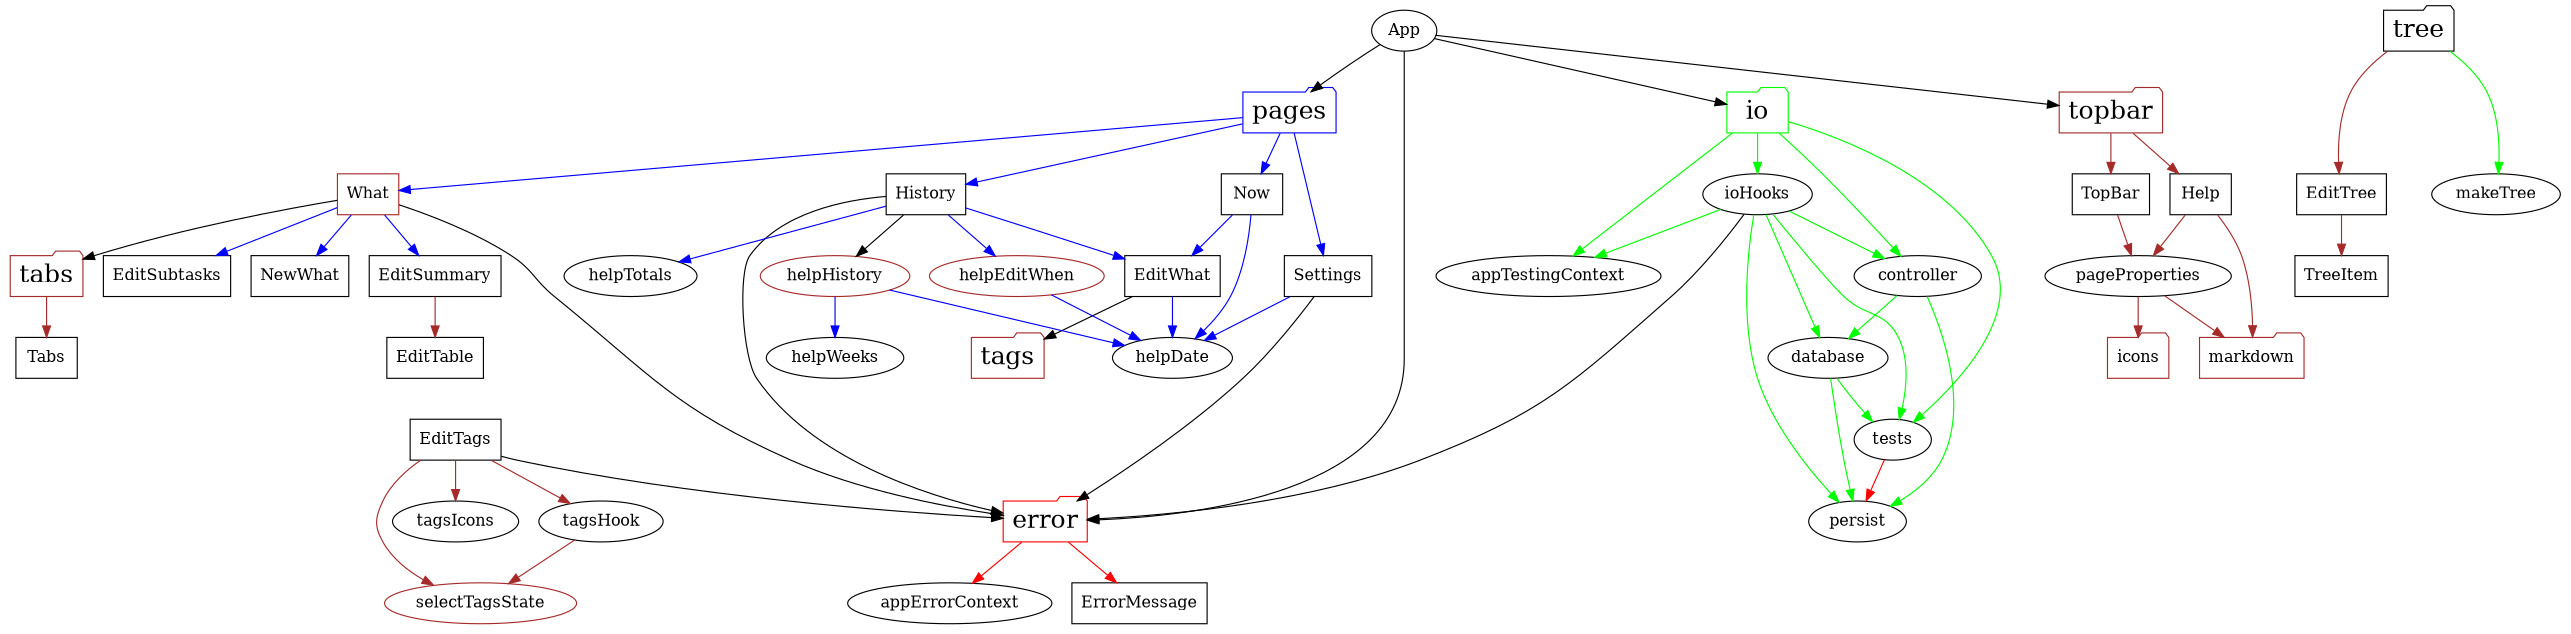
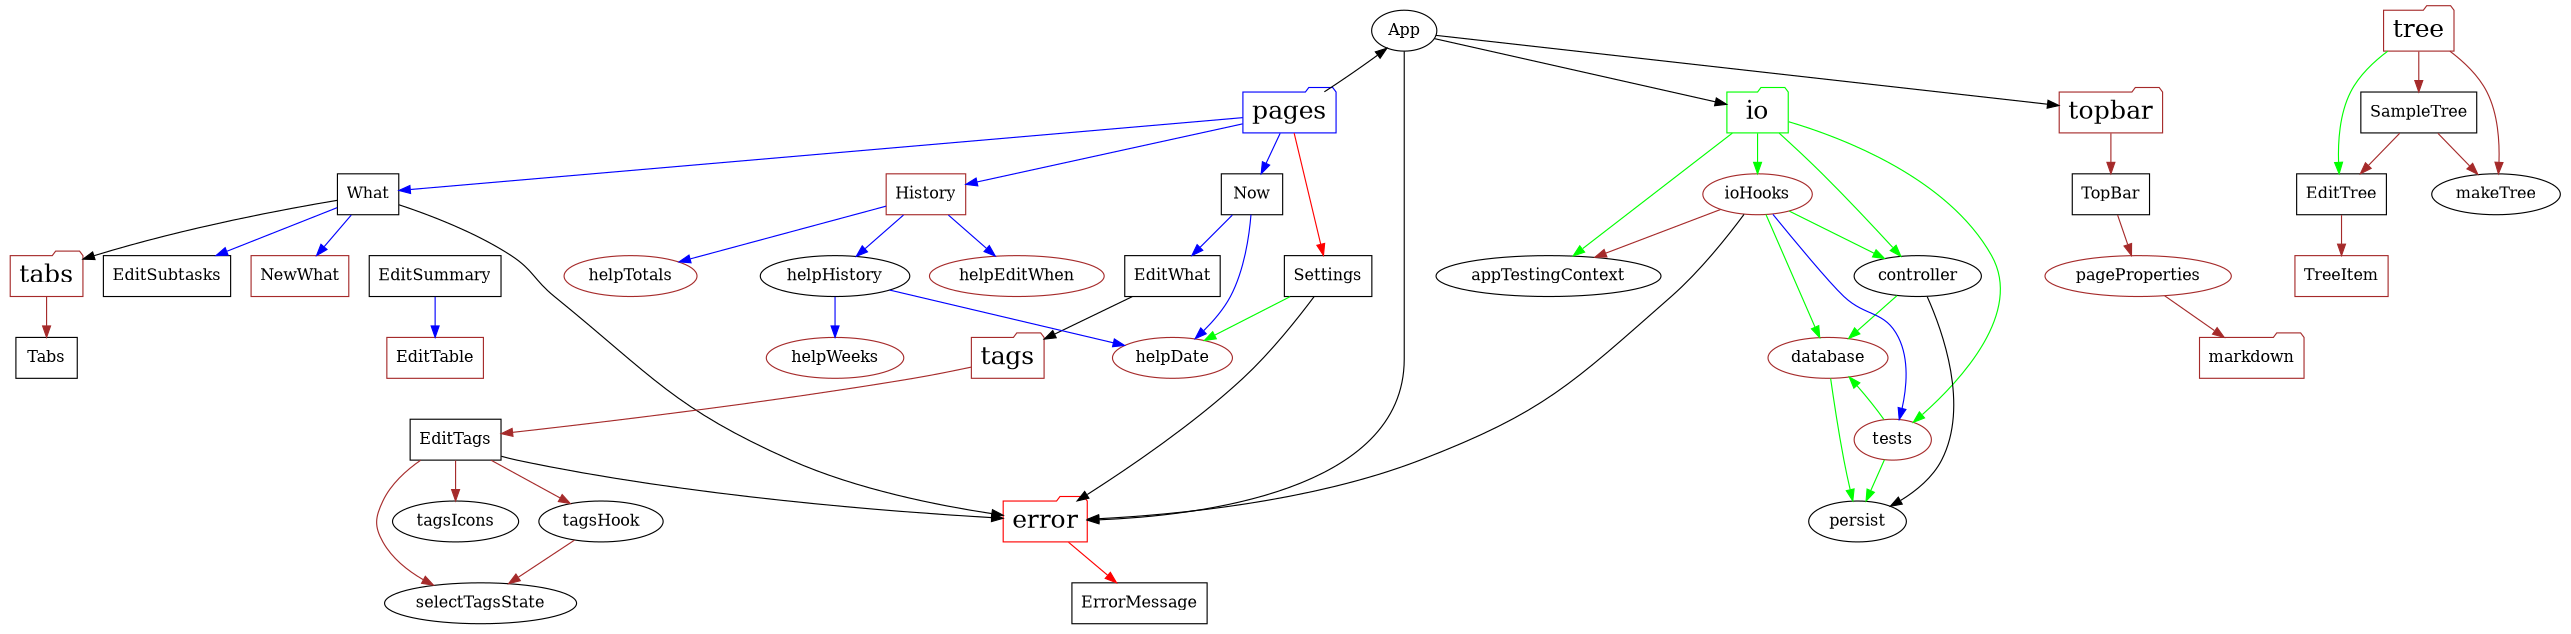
  digraph {
    edge [color=blue]
    error [color=red fontsize="22pt" shape=folder]
    ErrorMessage [shape=rect]
-   appErrorContext
    App
    io [color=green fontsize="22pt" shape=folder]
    pages [color=blue fontsize="22pt" shape=folder]
    topbar [color=brown fontsize="22pt" shape=folder]
    controller
-   ioHooks
-   tests
+   ioHooks [color=brown]
+   tests [color=brown]
    appTestingContext
    Now [shape=rect]
-   What [shape=rect color=brown]
-   History [shape=rect]
+   What [shape=rect]
+   History [shape=rect color=brown]
    Settings [shape=rect]
    TopBar [shape=rect]
-   Help [shape=rect]
    persist
-   database
+   database [color=brown]
    EditWhat [shape=rect]
-   helpDate
+   helpDate [color=brown]
    tabs [color=brown fontsize="22pt" shape=folder]
    EditSummary [shape=rect]
    EditSubtasks [shape=rect]
-   NewWhat [shape=rect]
-   helpTotals
-   helpHistory [color=brown]
+   NewWhat [shape=rect color=brown]
+   helpTotals [color=brown]
+   helpHistory
    helpEditWhen [color=brown]
-   pageProperties
+   pageProperties [color=brown]
    markdown [color=brown shape=folder]
    Tabs [shape=rect]
    tags [color=brown fontsize="22pt" shape=folder]
    EditTags [shape=rect]
-   selectTagsState [color=brown]
+   selectTagsState
    tagsHook
    tagsIcons
-   tree [color=black fontsize="22pt" shape=folder]
+   tree [color=brown fontsize="22pt" shape=folder]
    EditTree [shape=rect]
+   SampleTree [shape=rect]
    makeTree
-   TreeItem [shape=rect]
-   icons [color=brown shape=folder]
-   EditTable [shape=rect]
-   helpWeeks
+   TreeItem [shape=rect color=brown]
+   EditTable [shape=rect color=brown]
+   helpWeeks [color=brown]
    error -> ErrorMessage [color=red]
-   error -> appErrorContext [color=red]
    App -> error [color=""]
    App -> io [color=""]
-   App -> pages [color=""]
+   pages -> App [color=""]
    App -> topbar [color=""]
    io -> controller [color=green]
    io -> ioHooks [color=green]
    io -> tests [color=green]
    io -> appTestingContext [color=green]
    pages -> Now
    pages -> What
    pages -> History
-   pages -> Settings
+   pages -> Settings [color=red]
    topbar -> TopBar [color=brown]
-   topbar -> Help [color=brown]
-   controller -> persist [color=green]
+   controller -> persist [color=black]
    controller -> database [color=green]
    ioHooks -> error [color=""]
    ioHooks -> controller [color=green]
-   ioHooks -> tests [color=green]
-   ioHooks -> appTestingContext [color=green]
-   ioHooks -> persist [color=green]
+   ioHooks -> tests
+   ioHooks -> appTestingContext [color=brown]
    ioHooks -> database [color=green]
-   tests -> persist [color=red]
-   database -> tests [color=green]
+   tests -> persist [color=green]
+   tests -> database [color=green]
    Now -> EditWhat
    Now -> helpDate
    What -> error [color=""]
    What -> tabs [color=""]
-   What -> EditSummary
    What -> EditSubtasks
    What -> NewWhat
-   History -> error [color=""]
-   History -> EditWhat
    History -> helpTotals
-   History -> helpHistory [color=black]
+   History -> helpHistory
    History -> helpEditWhen
    Settings -> error [color=""]
-   Settings -> helpDate
+   Settings -> helpDate [color=green]
    TopBar -> pageProperties [color=brown]
-   Help -> pageProperties [color=brown]
-   Help -> markdown [color=brown]
    database -> persist [color=green]
-   EditWhat -> helpDate
    EditWhat -> tags [color=""]
    tabs -> Tabs [color=brown]
-   EditSummary -> EditTable [color=brown]
+   EditSummary -> EditTable
    helpHistory -> helpDate
    helpHistory -> helpWeeks
-   helpEditWhen -> helpDate
    pageProperties -> markdown [color=brown]
-   pageProperties -> icons [color=brown]
+   tags -> EditTags [color=brown]
    EditTags -> error [color=""]
    EditTags -> selectTagsState [color=brown]
    EditTags -> tagsHook [color=brown]
    EditTags -> tagsIcons [color=brown]
    tagsHook -> selectTagsState [color=brown]
-   tree -> EditTree [color=brown]
-   tree -> makeTree [color=green]
+   tree -> EditTree [color=green]
+   tree -> SampleTree [color=brown]
+   tree -> makeTree [color=brown]
    EditTree -> TreeItem [color=brown]
+   SampleTree -> EditTree [color=brown]
+   SampleTree -> makeTree [color=brown]
  }
